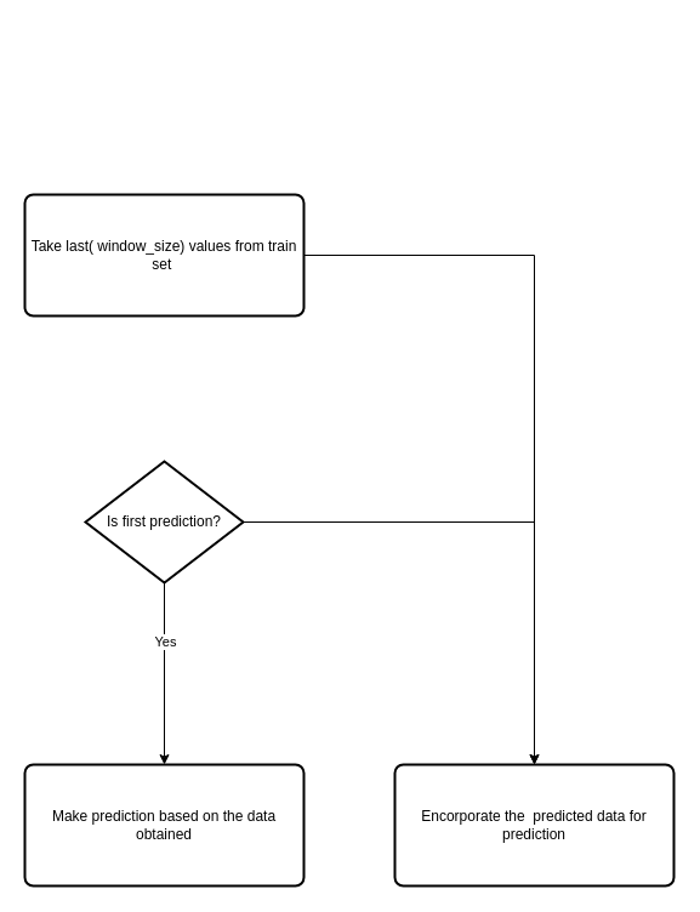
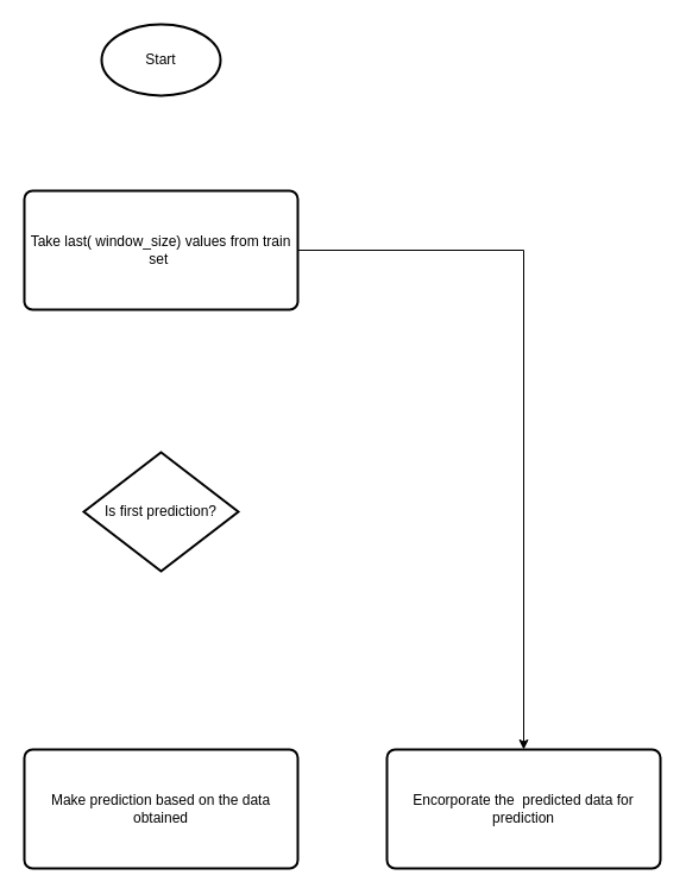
  <mxCell id="0" />
  <mxCell id="1" parent="0" />
+ <mxCell id="2" value="Start" style="strokeWidth=2;html=1;shape=mxgraph.flowchart.start_1;whiteSpace=wrap;" vertex="1" parent="1"><mxGeometry x="85" y="20" width="100" height="60" as="geometry" /></mxCell>
  <mxCell id="3" style="edgeStyle=orthogonalEdgeStyle;rounded=0;orthogonalLoop=1;jettySize=auto;html=1;" edge="1" parent="1" source="4" target="10"><mxGeometry relative="1" as="geometry" /></mxCell>
  <mxCell id="4" value="Take last( window_size) values from train set&amp;nbsp;" style="rounded=1;whiteSpace=wrap;html=1;absoluteArcSize=1;arcSize=14;strokeWidth=2;" vertex="1" parent="1"><mxGeometry x="20" y="160" width="230" height="100" as="geometry" /></mxCell>
  <mxCell id="5" value="Make prediction based on the data obtained" style="rounded=1;whiteSpace=wrap;html=1;absoluteArcSize=1;arcSize=14;strokeWidth=2;" vertex="1" parent="1"><mxGeometry x="20" y="630" width="230" height="100" as="geometry" /></mxCell>
- <mxCell id="6" value="" style="edgeStyle=orthogonalEdgeStyle;rounded=0;orthogonalLoop=1;jettySize=auto;html=1;" edge="1" parent="1" source="9" target="5"><mxGeometry relative="1" as="geometry" /></mxCell>
- <mxCell id="7" value="Yes" style="edgeLabel;html=1;align=center;verticalAlign=middle;resizable=0;points=[];" vertex="1" connectable="0" parent="6"><mxGeometry x="-0.357" relative="1" as="geometry"><mxPoint as="offset" /></mxGeometry></mxCell>
- <mxCell id="8" style="edgeStyle=orthogonalEdgeStyle;rounded=0;orthogonalLoop=1;jettySize=auto;html=1;entryX=0.5;entryY=0;entryDx=0;entryDy=0;" edge="1" parent="1" source="9" target="10"><mxGeometry relative="1" as="geometry"><mxPoint x="565" y="430" as="targetPoint" /><Array as="points"><mxPoint x="440" y="430" /></Array></mxGeometry></mxCell>
  <mxCell id="9" value="Is first prediction?" style="strokeWidth=2;html=1;shape=mxgraph.flowchart.decision;whiteSpace=wrap;" vertex="1" parent="1"><mxGeometry x="70" y="380" width="130" height="100" as="geometry" /></mxCell>
  <mxCell id="10" value="Encorporate the&amp;nbsp; predicted data for prediction" style="rounded=1;whiteSpace=wrap;html=1;absoluteArcSize=1;arcSize=14;strokeWidth=2;" vertex="1" parent="1"><mxGeometry x="325" y="630" width="230" height="100" as="geometry" /></mxCell>
